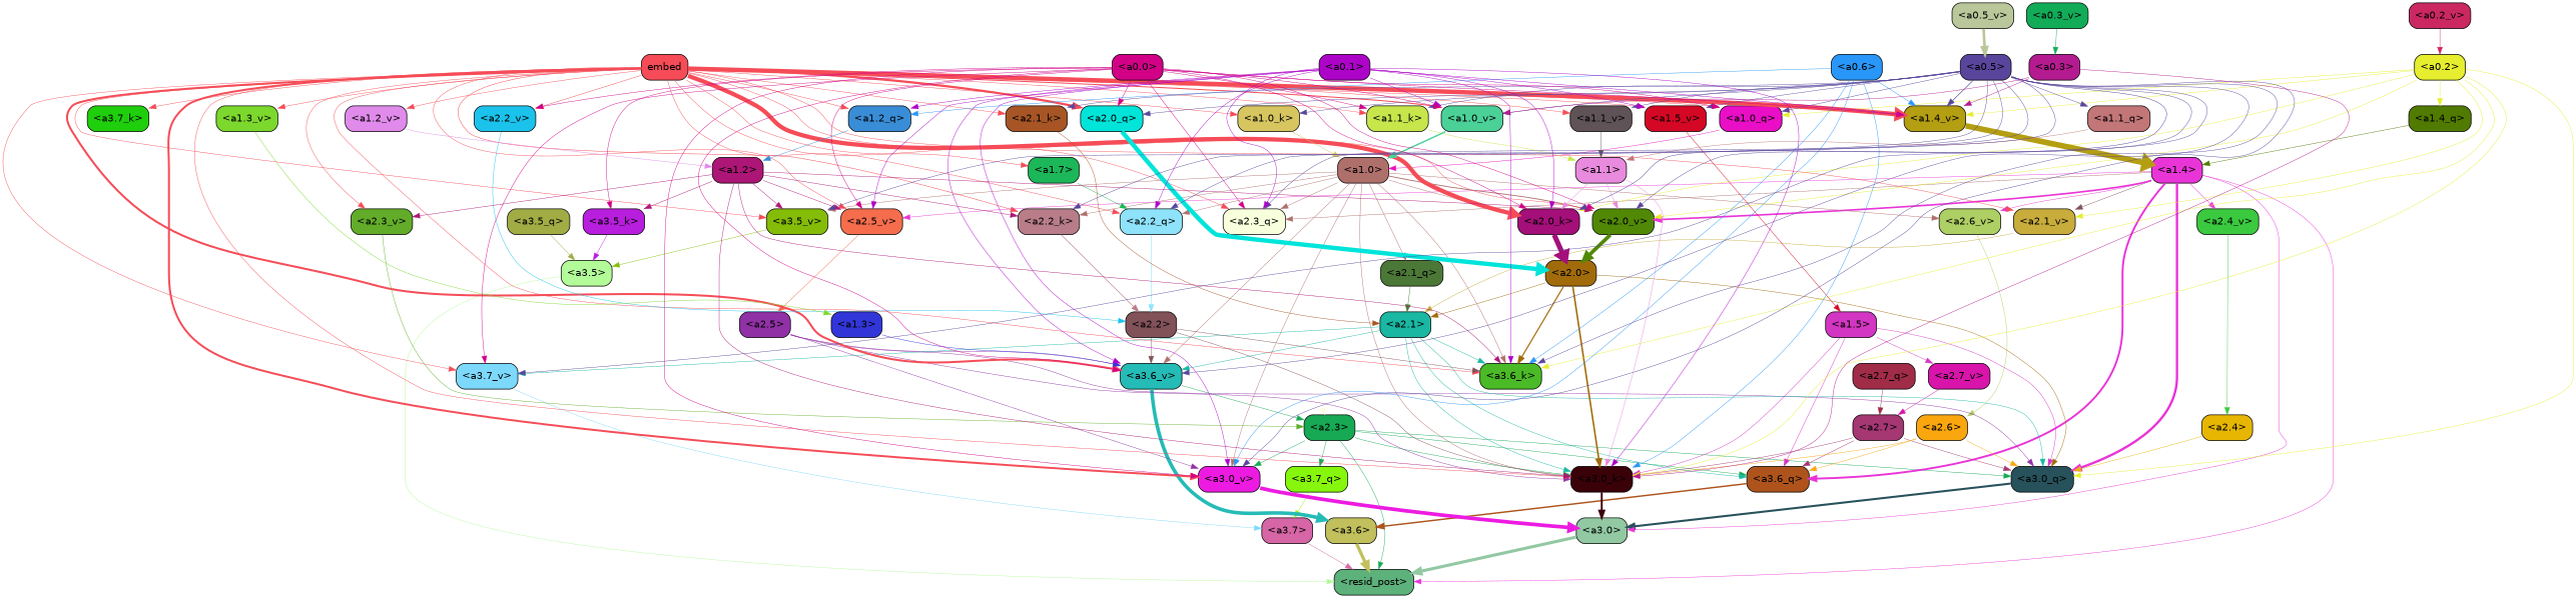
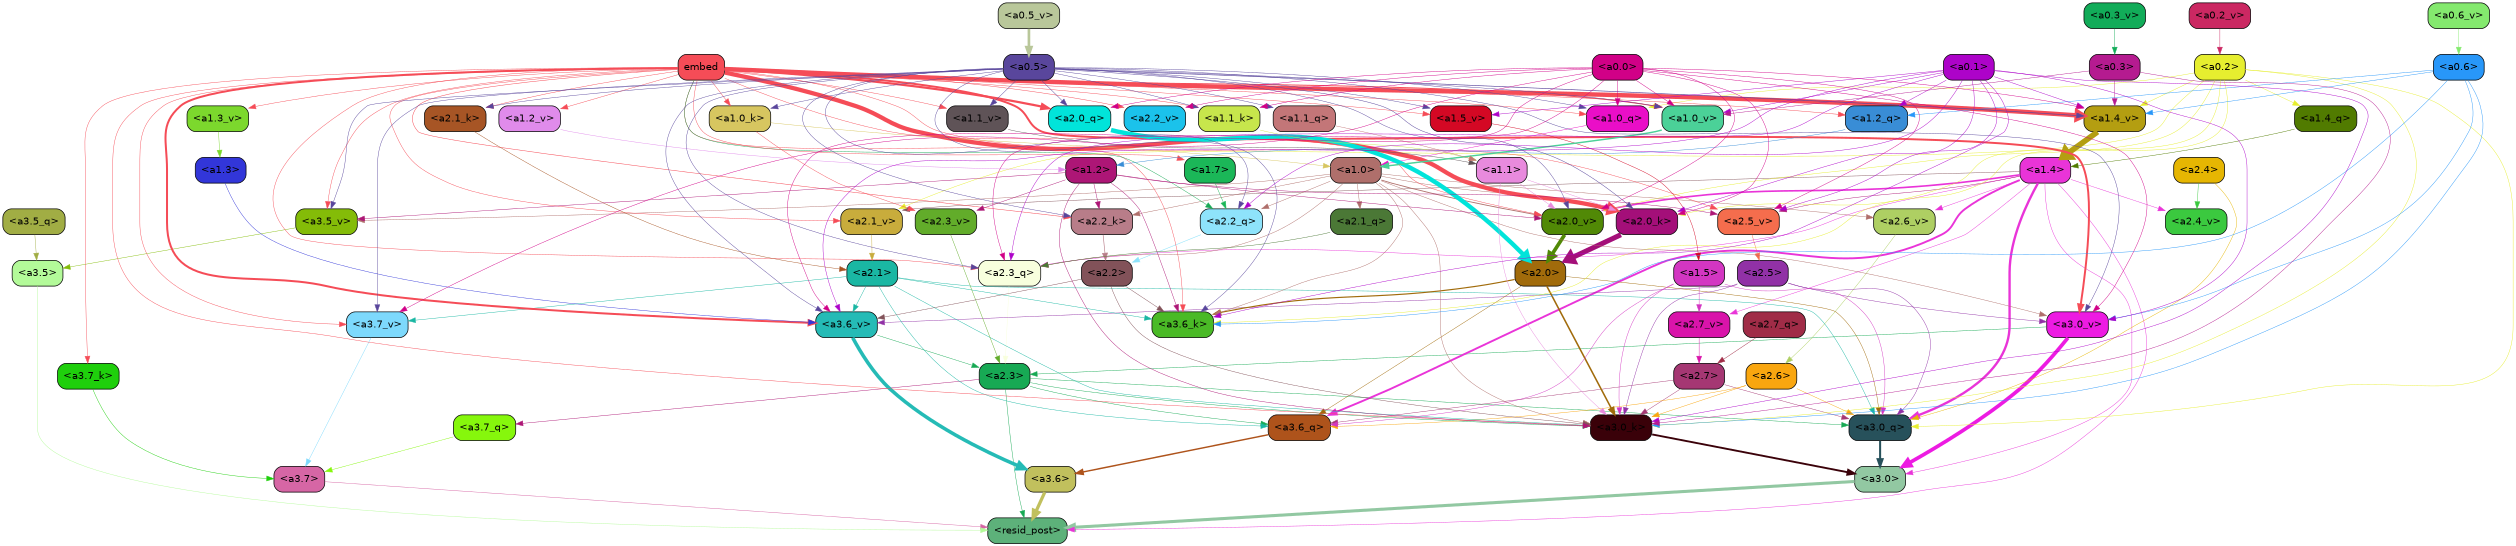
  strict digraph {
    splines=true
    node [color=black fontname=Helvetica shape=box style="filled, rounded"]
    edge [color="#f54c57" penwidth=0.6]
    "<a3.7>" [fillcolor="#d666a5"]
    "<resid_post>" [fillcolor="#5db17a"]
    "<a3.6>" [fillcolor="#c1c05d"]
    "<a3.5>" [fillcolor="#b3fa99"]
    "<a3.0>" [fillcolor="#92c8a2"]
    "<a2.3>" [fillcolor="#17a954"]
    "<a3.7_q>" [fillcolor="#86f70c"]
    "<a3.6_q>" [fillcolor="#ae531b"]
    "<a3.0_q>" [fillcolor="#27515b"]
    "<a3.0_k>" [fillcolor="#3a0109"]
    "<a3.0_v>" [fillcolor="#ed1be2"]
    "<a3.6_v>" [fillcolor="#25bbb6"]
    "<a1.4>" [fillcolor="#e934d8"]
    "<a2.3_q>" [fillcolor="#f8ffdd"]
    "<a2.7_v>" [fillcolor="#d914aa"]
    "<a2.6_v>" [fillcolor="#aecf63"]
    "<a2.5_v>" [fillcolor="#f56d4d"]
    "<a2.4_v>" [fillcolor="#3bc93f"]
    "<a2.1_v>" [fillcolor="#c8ac3c"]
    "<a2.0_v>" [fillcolor="#518906"]
    "<a2.7>" [fillcolor="#a53773"]
    "<a2.6>" [fillcolor="#f9a60f"]
    "<a2.5>" [fillcolor="#9131a6"]
    "<a2.4>" [fillcolor="#e6b602"]
    "<a2.1>" [fillcolor="#1ab7a3"]
    "<a2.0>" [fillcolor="#a16b0b"]
    "<a3.6_k>" [fillcolor="#4aba26"]
    "<a3.7_v>" [fillcolor="#7dd9fc"]
    "<a3.5_q>" [fillcolor="#a1ad44"]
    "<a3.7_k>" [fillcolor="#1fcf0c"]
-   "<a3.5_k>" [fillcolor="#b81edd"]
    "<a3.5_v>" [fillcolor="#84bc08"]
    "<a1.5>" [fillcolor="#d336c2"]
    "<a0.2>" [fillcolor="#e6ee2f"]
    "<a2.0_k>" [fillcolor="#a40f79"]
    "<a1.4_q>" [fillcolor="#517b00"]
    "<a1.0_q>" [fillcolor="#ea0ec7"]
    "<a1.4_v>" [fillcolor="#b49e11"]
    "<a1.0>" [fillcolor="#af6f6b"]
    "<a2.2_q>" [fillcolor="#8ee3fb"]
    "<a2.2_k>" [fillcolor="#b87d89"]
    "<a2.1_q>" [fillcolor="#4b7836"]
    embed [fillcolor="#f54c57"]
    "<a2.0_q>" [fillcolor="#01e4da"]
    "<a2.1_k>" [fillcolor="#a75525"]
    "<a2.3_v>" [fillcolor="#62ac2a"]
    "<a2.2_v>" [fillcolor="#1bc2eb"]
    "<a1.2_q>" [fillcolor="#398dd6"]
    "<a1.1_k>" [fillcolor="#c7e64c"]
    "<a1.0_k>" [fillcolor="#d7c660"]
    "<a1.5_v>" [fillcolor="#d40824"]
    "<a1.3_v>" [fillcolor="#7cd82d"]
    "<a1.2_v>" [fillcolor="#e08beb"]
    "<a1.1_v>" [fillcolor="#5f5357"]
    "<a1.0_v>" [fillcolor="#4bd198"]
    "<a1.7>" [fillcolor="#1bb758"]
    "<a2.2>" [fillcolor="#825259"]
    "<a1.2>" [fillcolor="#ad1676"]
    "<a1.1_q>" [fillcolor="#c37678"]
    "<a1.1>" [fillcolor="#e88add"]
    "<a1.3>" [fillcolor="#3236d9"]
    "<a0.6>" [fillcolor="#2897f9"]
    "<a0.5>" [fillcolor="#59469c"]
    "<a0.1>" [fillcolor="#ad03c9"]
    "<a0.0>" [fillcolor="#d10087"]
    "<a0.3>" [fillcolor="#b51b90"]
    "<a2.7_q>" [fillcolor="#a02c47"]
+   "<a0.6_v>" [fillcolor="#84e96e"]
    "<a0.5_v>" [fillcolor="#b9c79a"]
    "<a0.3_v>" [fillcolor="#12ac59"]
    "<a0.2_v>" [fillcolor="#cb2862"]
    "<a3.7>" -> "<resid_post>" [color="#d666a5" penwidth=0.6239100098609924]
    "<a3.6>" -> "<resid_post>" [color="#c1c05d" penwidth=4.569062113761902]
    "<a3.5>" -> "<resid_post>" [color="#b3fa99"]
    "<a3.0>" -> "<resid_post>" [color="#92c8a2" penwidth=4.283544182777405]
    "<a2.3>" -> "<resid_post>" [color="#17a954"]
-   "<a2.3>" -> "<a3.7_q>" [color="#17a954"]
+   "<a2.3>" -> "<a3.7_q>" [color="#ad1676"]
    "<a2.3>" -> "<a3.6_q>" [color="#17a954"]
    "<a2.3>" -> "<a3.0_q>" [color="#17a954"]
    "<a2.3>" -> "<a3.0_k>" [color="#17a954"]
-   "<a2.3>" -> "<a3.0_v>" [color="#17a954"]
+   "<a3.0_v>" -> "<a2.3>" [color="#17a954"]
    "<a3.7_q>" -> "<a3.7>" [color="#86f70c"]
    "<a3.6_q>" -> "<a3.6>" [color="#ae531b" penwidth=2.03758105635643]
    "<a3.0_q>" -> "<a3.0>" [color="#27515b" penwidth=2.8638100624084473]
    "<a3.0_k>" -> "<a3.0>" [color="#3a0109" penwidth=2.6274144649505615]
    "<a3.0_v>" -> "<a3.0>" [color="#ed1be2" penwidth=5.188832879066467]
    "<a3.6_v>" -> "<a3.6>" [color="#25bbb6" penwidth=5.002329230308533]
    "<a3.6_v>" -> "<a2.3>" [color="#17a954"]
    "<a1.4>" -> "<resid_post>" [color="#e934d8"]
    "<a1.4>" -> "<a3.0>" [color="#e934d8"]
    "<a1.4>" -> "<a3.6_q>" [color="#e934d8" penwidth=2.6908124685287476]
    "<a1.4>" -> "<a3.0_q>" [color="#e934d8" penwidth=3.32076895236969]
-   "<a1.4>" -> "<a2.3_q>" [color="#af6f6b"]
+   "<a1.4>" -> "<a2.3_q>" [color="#e934d8"]
+   "<a1.4>" -> "<a2.7_v>" [color="#e934d8"]
    "<a1.4>" -> "<a2.6_v>" [color="#e934d8"]
-   "<a1.4>" -> "<a2.5_v>" [color="#e934d8"]
+   "<a1.4>" -> "<a2.5_v>" [color="#ad1676"]
    "<a1.4>" -> "<a2.4_v>" [color="#e934d8"]
    "<a1.4>" -> "<a2.1_v>" [color="#825259"]
    "<a1.4>" -> "<a2.0_v>" [color="#e934d8" penwidth=2.3065454959869385]
    "<a2.3_q>" -> "<a2.3>" [color="#f8ffdd"]
    "<a2.7_v>" -> "<a2.7>" [color="#d914aa"]
    "<a2.6_v>" -> "<a2.6>" [color="#aecf63"]
    "<a2.5_v>" -> "<a2.5>" [color="#f56d4d"]
-   "<a2.4_v>" -> "<a2.4>" [color="#3bc93f"]
+   "<a2.4>" -> "<a2.4_v>" [color="#3bc93f"]
    "<a2.1_v>" -> "<a2.1>" [color="#c8ac3c"]
    "<a2.0_v>" -> "<a2.0>" [color="#518906" penwidth=5.12138295173645]
    "<a2.7>" -> "<a3.6_q>" [color="#a53773"]
    "<a2.7>" -> "<a3.0_q>" [color="#a53773"]
    "<a2.7>" -> "<a3.0_k>" [color="#a53773"]
    "<a2.6>" -> "<a3.6_q>" [color="#f9a60f"]
    "<a2.6>" -> "<a3.0_q>" [color="#f9a60f"]
    "<a2.6>" -> "<a3.0_k>" [color="#f9a60f"]
    "<a2.5>" -> "<a3.0_q>" [color="#9131a6"]
    "<a2.5>" -> "<a3.0_k>" [color="#9131a6"]
    "<a2.5>" -> "<a3.0_v>" [color="#9131a6"]
    "<a2.5>" -> "<a3.6_v>" [color="#9131a6"]
    "<a2.4>" -> "<a3.0_q>" [color="#e6b602"]
    "<a2.1>" -> "<a3.6_q>" [color="#1ab7a3"]
    "<a2.1>" -> "<a3.0_q>" [color="#1ab7a3"]
    "<a2.1>" -> "<a3.0_k>" [color="#1ab7a3"]
    "<a2.1>" -> "<a3.6_v>" [color="#1ab7a3"]
    "<a2.1>" -> "<a3.6_k>" [color="#1ab7a3"]
    "<a2.1>" -> "<a3.7_v>" [color="#1ab7a3"]
-   "<a2.0>" -> "<a2.1>" [color="#a16b0b"]
+   "<a2.0>" -> "<a3.6_q>" [color="#a16b0b"]
    "<a2.0>" -> "<a3.0_q>" [color="#a16b0b"]
    "<a2.0>" -> "<a3.0_k>" [color="#a16b0b" penwidth=2.182972814887762]
    "<a2.0>" -> "<a3.6_k>" [color="#a16b0b" penwidth=1.6254686117172241]
    "<a3.7_v>" -> "<a3.7>" [color="#7dd9fc"]
    "<a3.5_q>" -> "<a3.5>" [color="#a1ad44"]
-   "<a3.5_k>" -> "<a3.5>" [color="#b81edd"]
+   "<a3.7_k>" -> "<a3.7>" [color="#1fcf0c"]
    "<a3.5_v>" -> "<a3.5>" [color="#84bc08"]
    "<a1.5>" -> "<a3.6_q>" [color="#d336c2"]
    "<a1.5>" -> "<a3.0_q>" [color="#d336c2"]
    "<a1.5>" -> "<a3.0_k>" [color="#d336c2"]
    "<a1.5>" -> "<a2.7_v>" [color="#d336c2"]
    "<a0.2>" -> "<a3.0_q>" [color="#e6ee2f"]
    "<a0.2>" -> "<a3.0_k>" [color="#e6ee2f"]
    "<a0.2>" -> "<a2.1_v>" [color="#e6ee2f"]
    "<a0.2>" -> "<a2.0_v>" [color="#e6ee2f"]
    "<a0.2>" -> "<a3.6_k>" [color="#e6ee2f"]
    "<a0.2>" -> "<a2.0_k>" [color="#e6ee2f"]
    "<a0.2>" -> "<a1.4_q>" [color="#e6ee2f"]
    "<a0.2>" -> "<a1.0_q>" [color="#e6ee2f"]
    "<a0.2>" -> "<a1.4_v>" [color="#e6ee2f"]
    "<a2.0_k>" -> "<a2.0>" [color="#a40f79" penwidth=7.056803464889526]
    "<a1.4_q>" -> "<a1.4>" [color="#517b00"]
    "<a1.0_q>" -> "<a1.0>" [color="#ea0ec7"]
    "<a1.4_v>" -> "<a1.4>" [color="#b49e11" penwidth=7.850657939910889]
    "<a1.0>" -> "<a3.0_k>" [color="#af6f6b"]
    "<a1.0>" -> "<a3.0_v>" [color="#af6f6b"]
-   "<a1.0>" -> "<a3.6_v>" [color="#af6f6b"]
    "<a1.0>" -> "<a2.3_q>" [color="#af6f6b"]
    "<a1.0>" -> "<a2.6_v>" [color="#af6f6b"]
    "<a1.0>" -> "<a2.0_v>" [color="#af6f6b" penwidth=1.2192587852478027]
    "<a1.0>" -> "<a3.6_k>" [color="#af6f6b"]
    "<a1.0>" -> "<a3.5_v>" [color="#af6f6b"]
    "<a1.0>" -> "<a2.0_k>" [color="#af6f6b"]
    "<a1.0>" -> "<a2.2_q>" [color="#af6f6b"]
    "<a1.0>" -> "<a2.2_k>" [color="#af6f6b"]
    "<a1.0>" -> "<a2.1_q>" [color="#af6f6b"]
    "<a2.2_q>" -> "<a2.2>" [color="#8ee3fb" penwidth=0.7585353851318359]
    "<a2.2_k>" -> "<a2.2>" [color="#b87d89" penwidth=0.87534499168396]
-   "<a2.1_q>" -> "<a2.1>" [color="#4b7836"]
+   "<a2.1_q>" -> "<a2.3_q>" [color="#4b7836"]
    embed -> "<a3.0_k>"
    embed -> "<a3.0_v>" [penwidth=2.754121422767639]
    embed -> "<a3.6_v>" [penwidth=2.809220314025879]
    embed -> "<a2.3_q>"
    embed -> "<a2.5_v>"
    embed -> "<a2.1_v>"
    embed -> "<a2.0_v>"
    embed -> "<a3.6_k>"
    embed -> "<a3.7_v>"
    embed -> "<a3.7_k>"
    embed -> "<a3.5_v>"
    embed -> "<a2.0_k>" [penwidth=5.977519929409027]
    embed -> "<a1.0_q>"
    embed -> "<a1.4_v>" [penwidth=6.155339062213898]
-   embed -> "<a2.2_q>"
+   embed -> "<a2.2_q>" [color="#17a954"]
    embed -> "<a2.2_k>" [penwidth=0.6805839538574219]
    embed -> "<a2.0_q>" [penwidth=3.102177858352661]
    embed -> "<a2.1_k>"
-   embed -> "<a2.3_v>"
+   "<a1.0_k>" -> "<a2.3_v>"
    embed -> "<a2.2_v>" [penwidth=0.6436443328857422]
    embed -> "<a1.2_q>" [penwidth=0.6224298477172852]
    embed -> "<a1.1_k>"
    embed -> "<a1.0_k>"
    embed -> "<a1.5_v>"
    embed -> "<a1.3_v>"
    embed -> "<a1.2_v>"
    embed -> "<a1.1_v>"
    embed -> "<a1.0_v>" [penwidth=1.3890299797058105]
    embed -> "<a1.7>"
    "<a2.0_q>" -> "<a2.0>" [color="#01e4da" penwidth=6.189085364341736]
    "<a2.1_k>" -> "<a2.1>" [color="#a75525"]
    "<a2.3_v>" -> "<a2.3>" [color="#62ac2a"]
-   "<a2.2_v>" -> "<a2.2>" [color="#1bc2eb"]
    "<a1.2_q>" -> "<a1.2>" [color="#398dd6" penwidth=0.6036911010742188]
    "<a1.1_k>" -> "<a1.1>" [color="#c7e64c"]
    "<a1.0_k>" -> "<a1.0>" [color="#d7c660"]
    "<a1.5_v>" -> "<a1.5>" [color="#d40824"]
    "<a1.3_v>" -> "<a1.3>" [color="#7cd82d"]
    "<a1.2_v>" -> "<a1.2>" [color="#e08beb"]
    "<a1.1_v>" -> "<a1.1>" [color="#5f5357"]
    "<a1.0_v>" -> "<a1.0>" [color="#4bd198" penwidth=2.021620035171509]
    "<a1.7>" -> "<a2.2_q>" [color="#1bb758"]
    "<a2.2>" -> "<a3.0_k>" [color="#825259" penwidth=0.6065438985824585]
    "<a2.2>" -> "<a3.6_v>" [color="#825259"]
    "<a2.2>" -> "<a3.6_k>" [color="#825259"]
    "<a1.2>" -> "<a3.0_k>" [color="#ad1676"]
    "<a1.2>" -> "<a2.5_v>" [color="#ad1676"]
    "<a1.2>" -> "<a2.0_v>" [color="#ad1676"]
    "<a1.2>" -> "<a3.6_k>" [color="#ad1676"]
-   "<a1.2>" -> "<a3.5_k>" [color="#ad1676"]
    "<a1.2>" -> "<a3.5_v>" [color="#ad1676"]
    "<a1.2>" -> "<a2.2_k>" [color="#ad1676"]
    "<a1.2>" -> "<a2.3_v>" [color="#ad1676"]
    "<a1.1_q>" -> "<a1.1>" [color="#c37678"]
    "<a1.1>" -> "<a3.0_k>" [color="#e88add"]
    "<a1.1>" -> "<a2.0_v>" [color="#e88add"]
    "<a1.1>" -> "<a2.0_k>" [color="#e88add"]
    "<a1.3>" -> "<a3.6_v>" [color="#3236d9"]
    "<a0.6>" -> "<a3.0_k>" [color="#2897f9"]
    "<a0.6>" -> "<a3.0_v>" [color="#2897f9"]
    "<a0.6>" -> "<a3.6_k>" [color="#2897f9"]
    "<a0.6>" -> "<a1.4_v>" [color="#2897f9"]
    "<a0.6>" -> "<a1.2_q>" [color="#2897f9"]
    "<a0.5>" -> "<a3.0_v>" [color="#59469c" penwidth=0.6120390892028809]
    "<a0.5>" -> "<a3.6_v>" [color="#59469c"]
    "<a0.5>" -> "<a2.3_q>" [color="#59469c"]
    "<a0.5>" -> "<a2.0_v>" [color="#59469c"]
    "<a0.5>" -> "<a3.6_k>" [color="#59469c"]
    "<a0.5>" -> "<a3.7_v>" [color="#59469c"]
    "<a0.5>" -> "<a3.5_v>" [color="#59469c"]
    "<a0.5>" -> "<a2.0_k>" [color="#59469c" penwidth=0.658348560333252]
    "<a0.5>" -> "<a1.0_q>" [color="#59469c"]
    "<a0.5>" -> "<a1.4_v>" [color="#59469c" penwidth=0.9002184867858887]
    "<a0.5>" -> "<a2.2_q>" [color="#59469c"]
    "<a0.5>" -> "<a2.2_k>" [color="#59469c"]
    "<a0.5>" -> "<a2.0_q>" [color="#59469c"]
    "<a0.5>" -> "<a2.1_k>" [color="#59469c"]
    "<a0.5>" -> "<a1.1_k>" [color="#59469c"]
    "<a0.5>" -> "<a1.0_k>" [color="#59469c"]
    "<a0.5>" -> "<a1.5_v>" [color="#59469c"]
    "<a0.5>" -> "<a1.1_v>" [color="#59469c"]
    "<a0.5>" -> "<a1.0_v>" [color="#59469c"]
    "<a0.5>" -> "<a1.1_q>" [color="#59469c"]
    "<a0.1>" -> "<a3.0_k>" [color="#ad03c9"]
    "<a0.1>" -> "<a3.0_v>" [color="#ad03c9"]
    "<a0.1>" -> "<a3.6_v>" [color="#ad03c9"]
    "<a0.1>" -> "<a2.3_q>" [color="#ad03c9"]
    "<a0.1>" -> "<a2.5_v>" [color="#ad03c9"]
    "<a0.1>" -> "<a3.6_k>" [color="#ad03c9"]
    "<a0.1>" -> "<a2.0_k>" [color="#ad03c9"]
    "<a0.1>" -> "<a1.4_v>" [color="#ad03c9"]
    "<a0.1>" -> "<a2.2_q>" [color="#ad03c9"]
    "<a0.1>" -> "<a1.2_q>" [color="#ad03c9"]
    "<a0.1>" -> "<a1.5_v>" [color="#ad03c9"]
    "<a0.1>" -> "<a1.0_v>" [color="#ad03c9"]
    "<a0.0>" -> "<a3.0_v>" [color="#d10087"]
    "<a0.0>" -> "<a3.6_v>" [color="#d10087"]
    "<a0.0>" -> "<a2.3_q>" [color="#d10087"]
    "<a0.0>" -> "<a2.5_v>" [color="#d10087"]
    "<a0.0>" -> "<a2.0_v>" [color="#d10087"]
    "<a0.0>" -> "<a3.7_v>" [color="#d10087"]
-   "<a0.0>" -> "<a3.5_k>" [color="#d10087"]
    "<a0.0>" -> "<a2.0_k>" [color="#d10087"]
    "<a0.0>" -> "<a1.0_q>" [color="#d10087"]
    "<a0.0>" -> "<a1.4_v>" [color="#d10087"]
    "<a0.0>" -> "<a2.0_q>" [color="#d10087"]
    "<a0.0>" -> "<a2.2_v>" [color="#d10087"]
    "<a0.0>" -> "<a1.1_k>" [color="#d10087"]
    "<a0.0>" -> "<a1.0_v>" [color="#d10087"]
    "<a0.3>" -> "<a3.0_k>" [color="#b51b90"]
    "<a0.3>" -> "<a1.4_v>" [color="#b51b90"]
    "<a0.3>" -> "<a1.0_v>" [color="#b51b90"]
    "<a2.7_q>" -> "<a2.7>" [color="#a02c47"]
+   "<a0.6_v>" -> "<a0.6>" [color="#84e96e"]
    "<a0.5_v>" -> "<a0.5>" [color="#b9c79a" penwidth=3.7172799110412598]
    "<a0.3_v>" -> "<a0.3>" [color="#12ac59"]
    "<a0.2_v>" -> "<a0.2>" [color="#cb2862"]
  }
